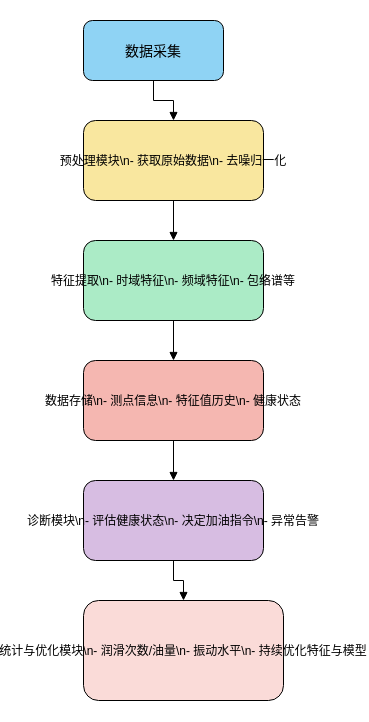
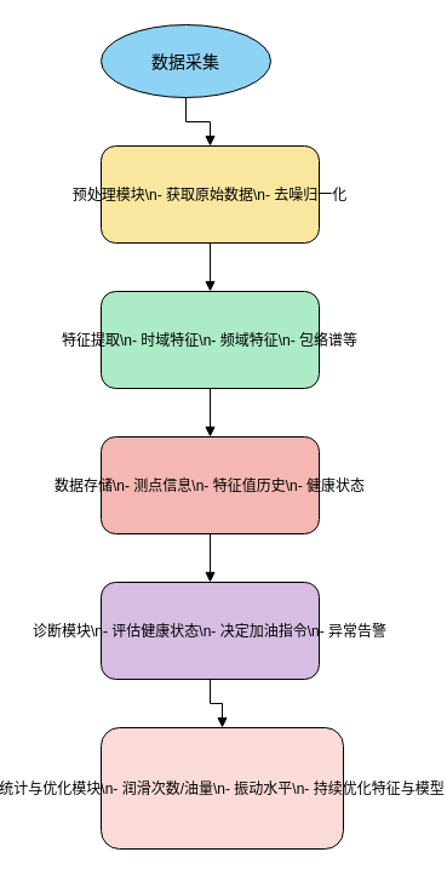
  <mxCell id="0" />
  <mxCell id="1" parent="0" />
- <mxCell id="2" value="数据采集" style="rounded=1;fillColor=#8fd3f4;fontSize=14;fontColor=#000000;strokeColor=#000000" vertex="1" parent="1"><mxGeometry x="20" y="20" width="140" height="60" as="geometry" /></mxCell>
+ <mxCell id="2" value="数据采集" style="ellipse;fillColor=#8fd3f4;fontSize=14;fontColor=#000000;strokeColor=#000000;" vertex="1" parent="1"><mxGeometry x="20" y="20" width="140" height="60" as="geometry" /></mxCell>
  <mxCell id="3" value="预处理模块\n- 获取原始数据\n- 去噪归一化" style="rounded=1;fillColor=#f9e79f;fontSize=12;fontColor=#000000;strokeColor=#000000" vertex="1" parent="1"><mxGeometry x="20" y="120" width="180" height="80" as="geometry" /></mxCell>
  <mxCell id="4" value="特征提取\n- 时域特征\n- 频域特征\n- 包络谱等" style="rounded=1;fillColor=#abebc6;fontSize=12;fontColor=#000000;strokeColor=#000000" vertex="1" parent="1"><mxGeometry x="20" y="240" width="180" height="80" as="geometry" /></mxCell>
  <mxCell id="5" value="数据存储\n- 测点信息\n- 特征值历史\n- 健康状态" style="rounded=1;fillColor=#f5b7b1;fontSize=12;fontColor=#000000;strokeColor=#000000" vertex="1" parent="1"><mxGeometry x="20" y="360" width="180" height="80" as="geometry" /></mxCell>
  <mxCell id="6" value="诊断模块\n- 评估健康状态\n- 决定加油指令\n- 异常告警" style="rounded=1;fillColor=#d7bde2;fontSize=12;fontColor=#000000;strokeColor=#000000" vertex="1" parent="1"><mxGeometry x="20" y="480" width="180" height="80" as="geometry" /></mxCell>
  <mxCell id="7" value="统计与优化模块\n- 润滑次数/油量\n- 振动水平\n- 持续优化特征与模型" style="rounded=1;fillColor=#fadbd8;fontSize=12;fontColor=#000000;strokeColor=#000000" vertex="1" parent="1"><mxGeometry x="20" y="600" width="200" height="100" as="geometry" /></mxCell>
  <mxCell id="8" style="edgeStyle=orthogonalEdgeStyle;rounded=0;strokeColor=#000000;endArrow=block;" edge="1" source="2" target="3" parent="1"><mxGeometry relative="1" as="geometry" /></mxCell>
  <mxCell id="9" style="edgeStyle=orthogonalEdgeStyle;rounded=0;strokeColor=#000000;endArrow=block;" edge="1" source="3" target="4" parent="1"><mxGeometry relative="1" as="geometry" /></mxCell>
  <mxCell id="10" style="edgeStyle=orthogonalEdgeStyle;rounded=0;strokeColor=#000000;endArrow=block;" edge="1" source="4" target="5" parent="1"><mxGeometry relative="1" as="geometry" /></mxCell>
  <mxCell id="11" style="edgeStyle=orthogonalEdgeStyle;rounded=0;strokeColor=#000000;endArrow=block;" edge="1" source="5" target="6" parent="1"><mxGeometry relative="1" as="geometry" /></mxCell>
  <mxCell id="12" style="edgeStyle=orthogonalEdgeStyle;rounded=0;strokeColor=#000000;endArrow=block;" edge="1" source="6" target="7" parent="1"><mxGeometry relative="1" as="geometry" /></mxCell>
